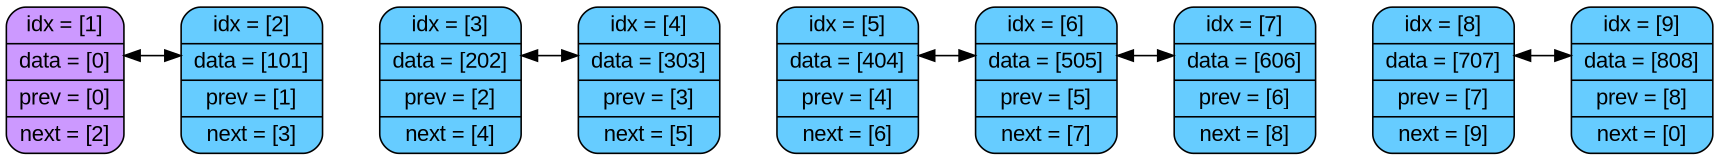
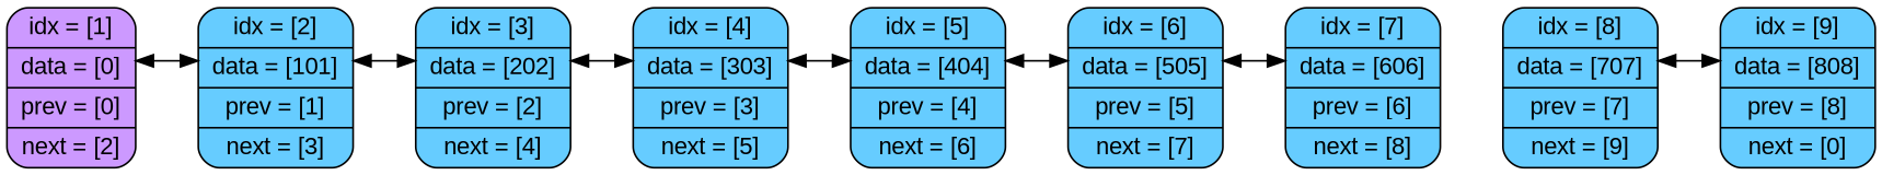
  digraph {
    fontname="Liberation Sans"
    rankdir=LR
    splines=ortho
    node [fillcolor="#66ccff" fontname="Liberation Sans" shape=Mrecord style=filled]
    edge [color=invis fontname="Liberation Sans"]
    n1 [fillcolor="#cc99ff" label="idx = [1] | data = [0] | prev = [0] | next = [2] "]
    n2 [label="idx = [2] | data = [101] | prev = [1] | next = [3] "]
    n3 [label="idx = [3] | data = [202] | prev = [2] | next = [4] "]
    n4 [label="idx = [4] | data = [303] | prev = [3] | next = [5] "]
    n5 [label="idx = [5] | data = [404] | prev = [4] | next = [6] "]
    n6 [label="idx = [6] | data = [505] | prev = [5] | next = [7] "]
    n7 [label="idx = [7] | data = [606] | prev = [6] | next = [8] "]
    n8 [label="idx = [8] | data = [707] | prev = [7] | next = [9] "]
    n9 [label="idx = [9] | data = [808] | prev = [8] | next = [0] "]
    n1 -> n2
    n1 -> n2 [color=black constraint=false dir=both]
    n2 -> n3
+   n2 -> n3 [color=black constraint=false dir=both]
    n3 -> n4
    n3 -> n4 [color=black constraint=false dir=both]
    n4 -> n5
+   n4 -> n5 [color=black constraint=false dir=both]
    n5 -> n6
    n5 -> n6 [color=black constraint=false dir=both]
    n6 -> n7
    n6 -> n7 [color=black constraint=false dir=both]
    n7 -> n8
    n8 -> n9
    n8 -> n9 [color=black constraint=false dir=both]
  }
